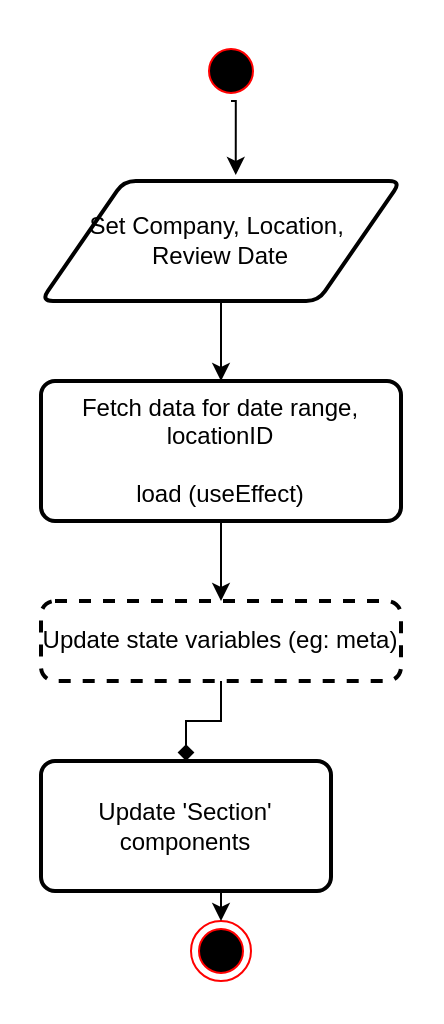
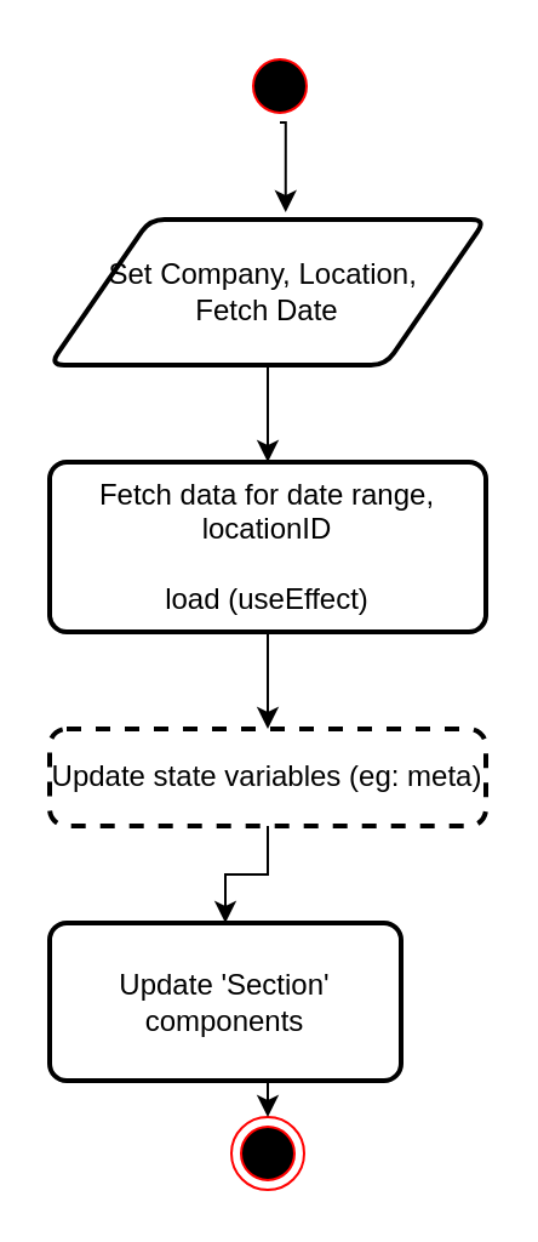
  <mxCell id="0" />
  <mxCell id="1" parent="0" />
  <mxCell id="2" value="" style="ellipse;html=1;shape=startState;fillColor=#000000;strokeColor=#ff0000;" vertex="1" parent="1"><mxGeometry x="100" y="20" width="30" height="30" as="geometry" /></mxCell>
  <mxCell id="3" value="" style="ellipse;html=1;shape=endState;fillColor=#000000;strokeColor=#ff0000;" vertex="1" parent="1"><mxGeometry x="95" y="460" width="30" height="30" as="geometry" /></mxCell>
  <mxCell id="4" style="edgeStyle=orthogonalEdgeStyle;rounded=0;orthogonalLoop=1;jettySize=auto;html=1;exitX=0.5;exitY=1;exitDx=0;exitDy=0;entryX=0.5;entryY=0;entryDx=0;entryDy=0;" edge="1" parent="1" source="5" target="7"><mxGeometry relative="1" as="geometry" /></mxCell>
- <mxCell id="5" value="&lt;div&gt;Set Company, Location,&amp;nbsp;&lt;/div&gt;&lt;div&gt;Review Date&lt;/div&gt;" style="shape=parallelogram;html=1;strokeWidth=2;perimeter=parallelogramPerimeter;whiteSpace=wrap;rounded=1;arcSize=12;size=0.23;" vertex="1" parent="1"><mxGeometry x="20" y="90" width="180" height="60" as="geometry" /></mxCell>
+ <mxCell id="5" value="&lt;div&gt;Set Company, Location,&amp;nbsp;&lt;/div&gt;&lt;div&gt;Fetch Date&lt;/div&gt;" style="shape=parallelogram;html=1;strokeWidth=2;perimeter=parallelogramPerimeter;whiteSpace=wrap;rounded=1;arcSize=12;size=0.23;" vertex="1" parent="1"><mxGeometry x="20" y="90" width="180" height="60" as="geometry" /></mxCell>
  <mxCell id="6" style="edgeStyle=orthogonalEdgeStyle;rounded=0;orthogonalLoop=1;jettySize=auto;html=1;exitX=0.5;exitY=1;exitDx=0;exitDy=0;entryX=0.5;entryY=0;entryDx=0;entryDy=0;" edge="1" parent="1" source="7" target="9"><mxGeometry relative="1" as="geometry" /></mxCell>
  <mxCell id="7" value="Fetch data for date range, locationID&lt;br&gt;&lt;div&gt;&lt;br&gt;&lt;/div&gt;&lt;div&gt;load (useEffect)&lt;/div&gt;" style="rounded=1;whiteSpace=wrap;html=1;absoluteArcSize=1;arcSize=14;strokeWidth=2;" vertex="1" parent="1"><mxGeometry x="20" y="190" width="180" height="70" as="geometry" /></mxCell>
- <mxCell id="8" style="edgeStyle=orthogonalEdgeStyle;rounded=0;orthogonalLoop=1;jettySize=auto;html=1;exitX=0.5;exitY=1;exitDx=0;exitDy=0;entryX=0.5;entryY=0;entryDx=0;entryDy=0;endArrow=diamond;" edge="1" parent="1" source="9" target="11"><mxGeometry relative="1" as="geometry" /></mxCell>
+ <mxCell id="8" style="edgeStyle=orthogonalEdgeStyle;rounded=0;orthogonalLoop=1;jettySize=auto;html=1;exitX=0.5;exitY=1;exitDx=0;exitDy=0;entryX=0.5;entryY=0;entryDx=0;entryDy=0;" edge="1" parent="1" source="9" target="11"><mxGeometry relative="1" as="geometry" /></mxCell>
  <mxCell id="9" value="Update state variables (eg: meta)" style="rounded=1;whiteSpace=wrap;html=1;absoluteArcSize=1;arcSize=14;strokeWidth=2;dashed=1;" vertex="1" parent="1"><mxGeometry x="20" y="300" width="180" height="40" as="geometry" /></mxCell>
  <mxCell id="10" style="edgeStyle=orthogonalEdgeStyle;rounded=0;orthogonalLoop=1;jettySize=auto;html=1;exitX=0.5;exitY=1;exitDx=0;exitDy=0;entryX=0.5;entryY=0;entryDx=0;entryDy=0;" edge="1" parent="1" source="11" target="3"><mxGeometry relative="1" as="geometry" /></mxCell>
  <mxCell id="11" value="Update 'Section' components" style="rounded=1;whiteSpace=wrap;html=1;absoluteArcSize=1;arcSize=14;strokeWidth=2;" vertex="1" parent="1"><mxGeometry x="20" y="380" width="145" height="65" as="geometry" /></mxCell>
  <mxCell id="12" style="edgeStyle=orthogonalEdgeStyle;rounded=0;orthogonalLoop=1;jettySize=auto;html=1;exitX=0.5;exitY=1;exitDx=0;exitDy=0;entryX=0.541;entryY=-0.05;entryDx=0;entryDy=0;entryPerimeter=0;" edge="1" parent="1" source="2" target="5"><mxGeometry relative="1" as="geometry" /></mxCell>
